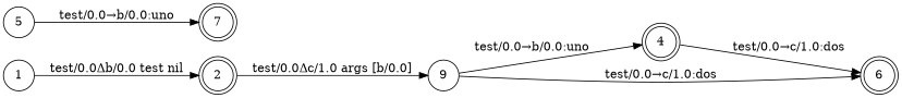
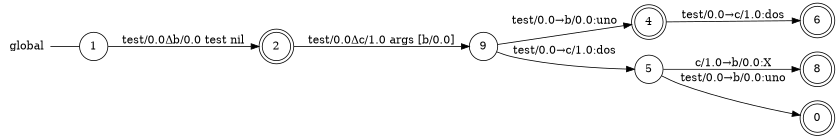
  digraph {
    rankdir=LR
    node [shape=doublecircle]
+   n1 [label=global shape=plaintext]
    n2 [label=1 shape=circle]
    n3 [label=2]
+   n4 [label=8]
    n5 [label=9 shape=circle]
-   n6 [label=7]
+   n6 [label=0]
    n7 [label=4]
    n8 [label=6]
    n9 [label=5 shape=circle]
+   n1 -> n2 [arrowhead=none]
    n2 -> n3 [label="test/0.0Δb/0.0 test nil"]
    n3 -> n5 [label="test/0.0Δc/1.0 args [b/0.0]"]
    n5 -> n7 [label="test/0.0→b/0.0:uno"]
-   n5 -> n8 [label="test/0.0→c/1.0:dos"]
+   n5 -> n9 [label="test/0.0→c/1.0:dos"]
    n7 -> n8 [label="test/0.0→c/1.0:dos"]
+   n9 -> n4 [label="c/1.0→b/0.0:X"]
    n9 -> n6 [label="test/0.0→b/0.0:uno"]
  }
